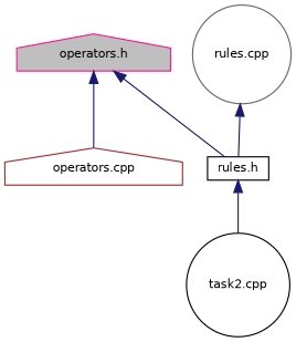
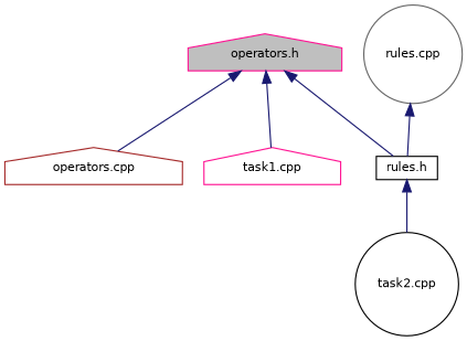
  digraph {
    node [color=deeppink fillcolor=white fontname=Helvetica fontsize=10 shape=house style=filled]
    edge [color=midnightblue dir=back fontname=Helvetica fontsize=10 labelfontname=Helvetica labelfontsize=10 style=solid]
    n1 [fillcolor=grey75 fontcolor=black height=0.2 label="operators.h" width=0.4]
    n2 [color=brown height=0.2 label="operators.cpp" width=0.4]
    n3 [color=black height=0.2 label="rules.h" shape=box width=0.4]
+   n4 [height=0.2 label="task1.cpp" width=0.4]
    n5 [color=black height=0.2 label="task2.cpp" shape=circle width=0.4]
    n6 [color=gray40 height=0.2 label="rules.cpp" shape=circle width=0.4]
    n1 -> n2
    n1 -> n3
+   n1 -> n4
    n3 -> n5
    n6 -> n3
  }
